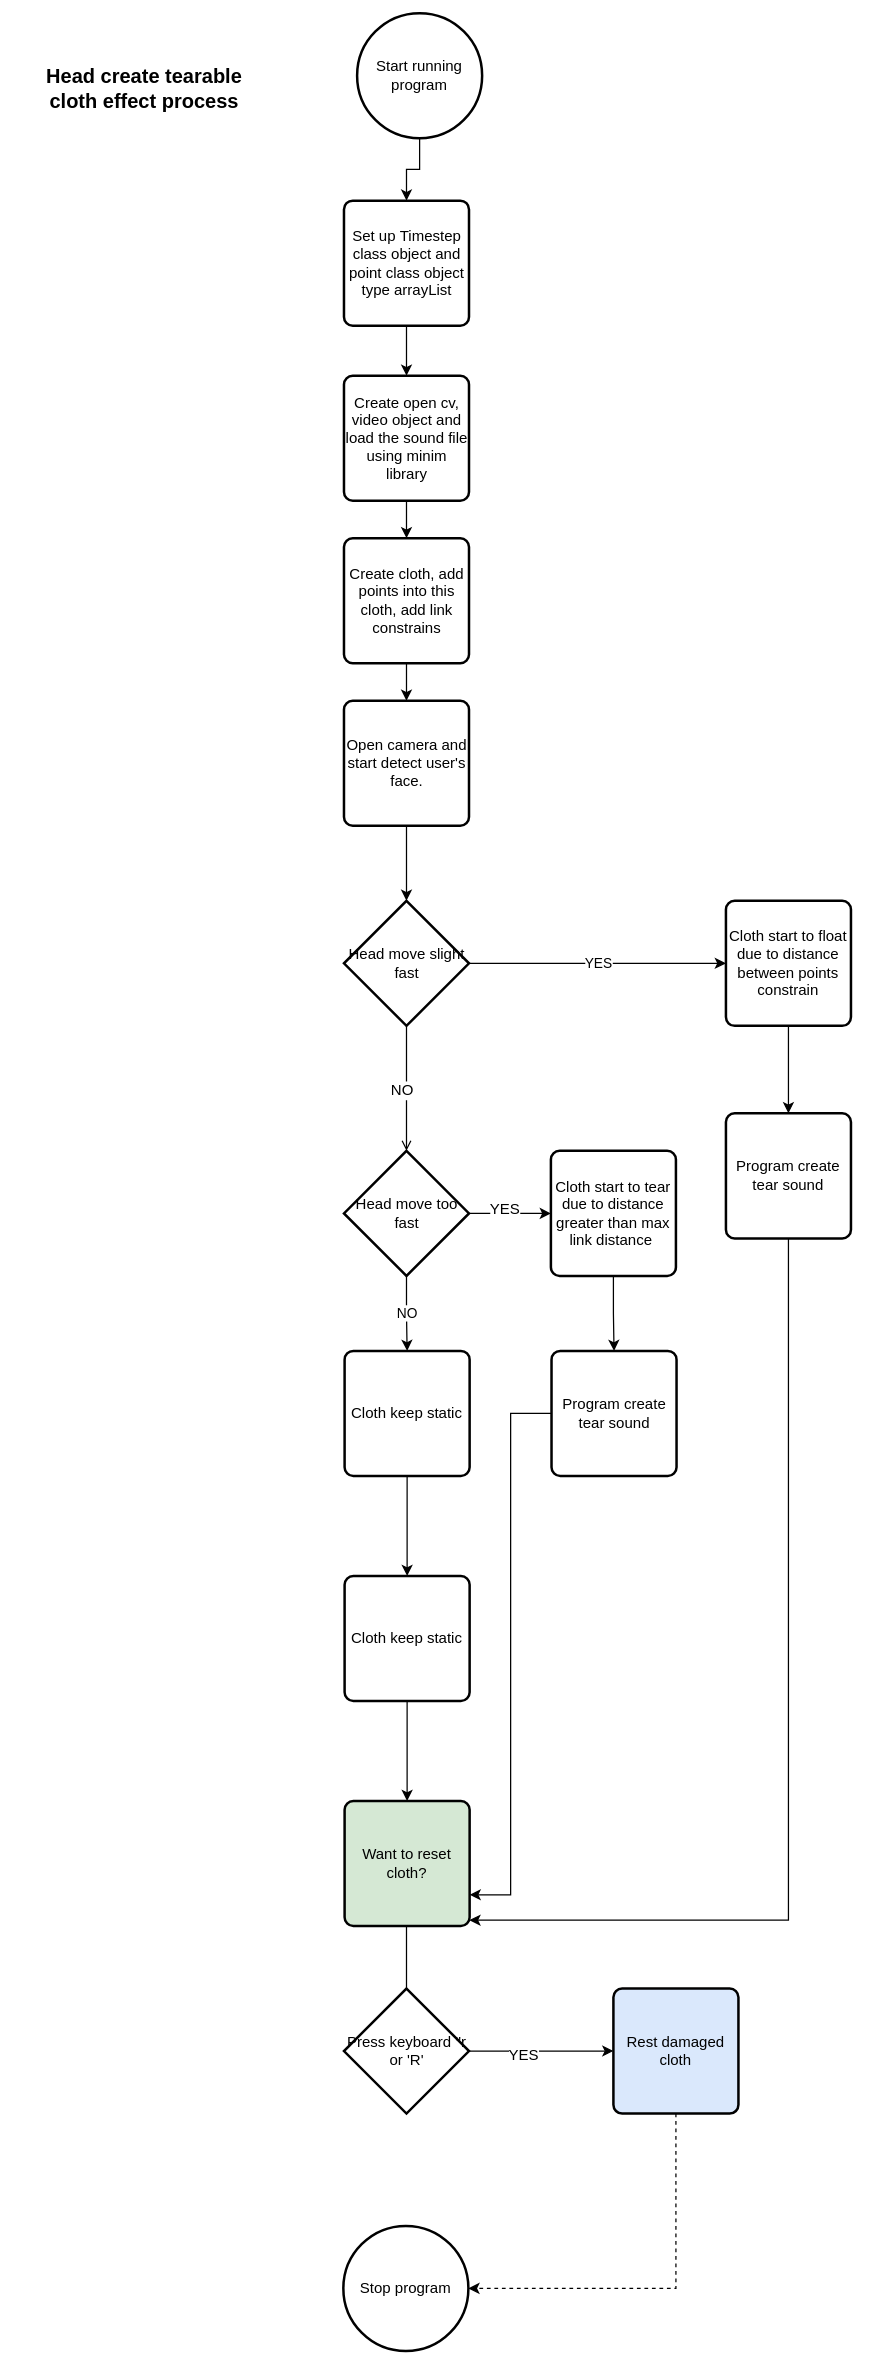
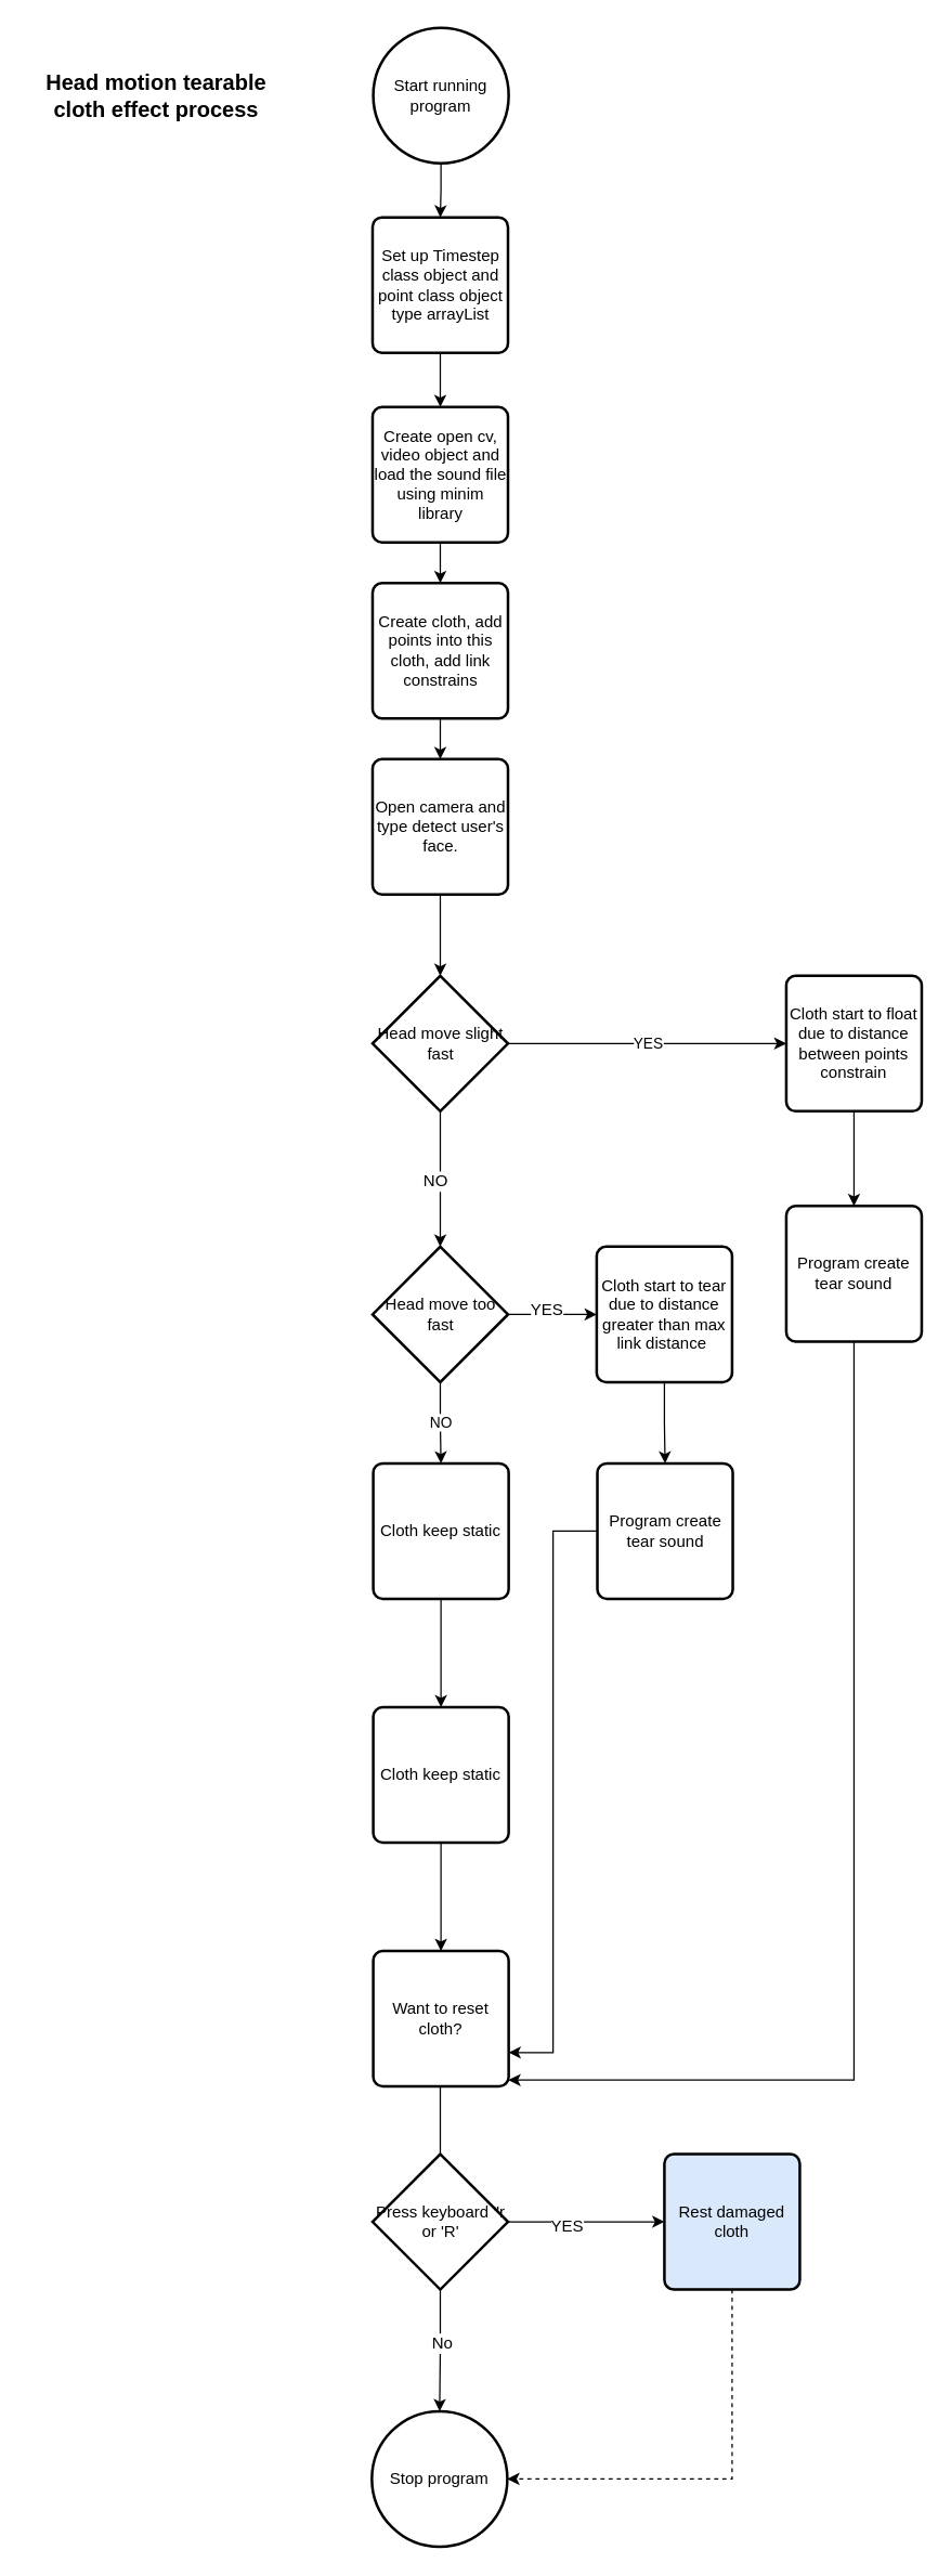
  <mxCell id="0" />
  <mxCell id="1" parent="0" />
  <mxCell id="2" value="" style="edgeStyle=orthogonalEdgeStyle;rounded=0;orthogonalLoop=1;jettySize=auto;html=1;entryX=0.5;entryY=0;entryDx=0;entryDy=0;" edge="1" parent="1" source="3" target="7"><mxGeometry relative="1" as="geometry"><mxPoint x="325" y="200" as="targetPoint" /></mxGeometry></mxCell>
- <mxCell id="3" value="Start running program" style="strokeWidth=2;html=1;shape=mxgraph.flowchart.start_2;whiteSpace=wrap;" vertex="1" parent="1"><mxGeometry x="285" y="10" width="100" height="100" as="geometry" /></mxCell>
+ <mxCell id="3" value="Start running program" style="strokeWidth=2;html=1;shape=mxgraph.flowchart.start_2;whiteSpace=wrap;" vertex="1" parent="1"><mxGeometry x="275" y="20" width="100" height="100" as="geometry" /></mxCell>
  <mxCell id="4" value="Stop program" style="strokeWidth=2;html=1;shape=mxgraph.flowchart.start_2;whiteSpace=wrap;" vertex="1" parent="1"><mxGeometry x="274" y="1779.833" width="100" height="100" as="geometry" /></mxCell>
- <mxCell id="5" value="&lt;b&gt;&lt;font style=&quot;font-size: 16px&quot;&gt;Head create tearable cloth effect process&lt;/font&gt;&lt;/b&gt;" style="text;html=1;strokeColor=none;fillColor=none;align=center;verticalAlign=middle;whiteSpace=wrap;rounded=0;" vertex="1" parent="1"><mxGeometry x="20" y="60" width="190" height="20" as="geometry" /></mxCell>
+ <mxCell id="5" value="&lt;b&gt;&lt;font style=&quot;font-size: 16px&quot;&gt;Head motion tearable cloth effect process&lt;/font&gt;&lt;/b&gt;" style="text;html=1;strokeColor=none;fillColor=none;align=center;verticalAlign=middle;whiteSpace=wrap;rounded=0;" vertex="1" parent="1"><mxGeometry x="20" y="60" width="190" height="20" as="geometry" /></mxCell>
  <mxCell id="6" value="" style="edgeStyle=orthogonalEdgeStyle;rounded=0;orthogonalLoop=1;jettySize=auto;html=1;" edge="1" parent="1" source="7" target="9"><mxGeometry relative="1" as="geometry" /></mxCell>
  <mxCell id="7" value="Set up&amp;nbsp;Timestep class object and point class object type arrayList" style="rounded=1;whiteSpace=wrap;html=1;absoluteArcSize=1;arcSize=14;strokeWidth=2;" vertex="1" parent="1"><mxGeometry x="274.5" y="160" width="100" height="100" as="geometry" /></mxCell>
  <mxCell id="8" value="" style="edgeStyle=orthogonalEdgeStyle;rounded=0;orthogonalLoop=1;jettySize=auto;html=1;" edge="1" parent="1" source="9" target="11"><mxGeometry relative="1" as="geometry" /></mxCell>
  <mxCell id="9" value="Create open cv, video object and load the sound file using minim library" style="rounded=1;whiteSpace=wrap;html=1;absoluteArcSize=1;arcSize=14;strokeWidth=2;" vertex="1" parent="1"><mxGeometry x="274.5" y="300" width="100" height="100" as="geometry" /></mxCell>
  <mxCell id="10" value="" style="edgeStyle=orthogonalEdgeStyle;rounded=0;orthogonalLoop=1;jettySize=auto;html=1;" edge="1" parent="1" source="11" target="13"><mxGeometry relative="1" as="geometry" /></mxCell>
  <mxCell id="11" value="Create cloth, add points into this cloth, add link constrains" style="rounded=1;whiteSpace=wrap;html=1;absoluteArcSize=1;arcSize=14;strokeWidth=2;" vertex="1" parent="1"><mxGeometry x="274.5" y="430" width="100" height="100" as="geometry" /></mxCell>
  <mxCell id="12" value="" style="edgeStyle=orthogonalEdgeStyle;rounded=0;orthogonalLoop=1;jettySize=auto;html=1;entryX=0.5;entryY=0;entryDx=0;entryDy=0;entryPerimeter=0;" edge="1" parent="1" source="13" target="17"><mxGeometry relative="1" as="geometry"><mxPoint x="324.5" y="740" as="targetPoint" /></mxGeometry></mxCell>
- <mxCell id="13" value="Open camera and start detect user's face." style="rounded=1;whiteSpace=wrap;html=1;absoluteArcSize=1;arcSize=14;strokeWidth=2;" vertex="1" parent="1"><mxGeometry x="274.5" y="560" width="100" height="100" as="geometry" /></mxCell>
- <mxCell id="14" value="" style="edgeStyle=orthogonalEdgeStyle;rounded=0;orthogonalLoop=1;jettySize=auto;html=1;entryX=0.5;entryY=0;entryDx=0;entryDy=0;entryPerimeter=0;endArrow=open;" edge="1" parent="1" source="17" target="25"><mxGeometry relative="1" as="geometry"><mxPoint x="325" y="920.667" as="targetPoint" /></mxGeometry></mxCell>
+ <mxCell id="13" value="Open camera and type detect user's face." style="rounded=1;whiteSpace=wrap;html=1;absoluteArcSize=1;arcSize=14;strokeWidth=2;" vertex="1" parent="1"><mxGeometry x="274.5" y="560" width="100" height="100" as="geometry" /></mxCell>
+ <mxCell id="14" value="" style="edgeStyle=orthogonalEdgeStyle;rounded=0;orthogonalLoop=1;jettySize=auto;html=1;entryX=0.5;entryY=0;entryDx=0;entryDy=0;entryPerimeter=0;" edge="1" parent="1" source="17" target="25"><mxGeometry relative="1" as="geometry"><mxPoint x="325" y="920.667" as="targetPoint" /></mxGeometry></mxCell>
  <mxCell id="15" value="NO" style="text;html=1;resizable=0;points=[];align=center;verticalAlign=middle;labelBackgroundColor=#ffffff;" vertex="1" connectable="0" parent="14"><mxGeometry x="0.019" y="-4" relative="1" as="geometry"><mxPoint as="offset" /></mxGeometry></mxCell>
  <mxCell id="16" value="YES" style="edgeStyle=orthogonalEdgeStyle;rounded=0;orthogonalLoop=1;jettySize=auto;html=1;entryX=0;entryY=0.5;entryDx=0;entryDy=0;" edge="1" parent="1" source="17" target="19"><mxGeometry relative="1" as="geometry"><mxPoint x="455" y="800" as="targetPoint" /></mxGeometry></mxCell>
  <mxCell id="17" value="Head move slight fast" style="strokeWidth=2;html=1;shape=mxgraph.flowchart.decision;whiteSpace=wrap;" vertex="1" parent="1"><mxGeometry x="274.5" y="720" width="100" height="100" as="geometry" /></mxCell>
  <mxCell id="18" value="" style="edgeStyle=orthogonalEdgeStyle;rounded=0;orthogonalLoop=1;jettySize=auto;html=1;" edge="1" parent="1" source="19" target="21"><mxGeometry relative="1" as="geometry" /></mxCell>
  <mxCell id="19" value="Cloth start to float due to distance between points constrain" style="rounded=1;whiteSpace=wrap;html=1;absoluteArcSize=1;arcSize=14;strokeWidth=2;" vertex="1" parent="1"><mxGeometry x="580" y="720" width="100" height="100" as="geometry" /></mxCell>
  <mxCell id="20" style="edgeStyle=orthogonalEdgeStyle;rounded=0;orthogonalLoop=1;jettySize=auto;html=1;exitX=0.5;exitY=1;exitDx=0;exitDy=0;entryX=0.998;entryY=0.953;entryDx=0;entryDy=0;entryPerimeter=0;" edge="1" parent="1" source="21" target="35"><mxGeometry relative="1" as="geometry" /></mxCell>
  <mxCell id="21" value="Program create tear sound" style="rounded=1;whiteSpace=wrap;html=1;absoluteArcSize=1;arcSize=14;strokeWidth=2;" vertex="1" parent="1"><mxGeometry x="580" y="890" width="100" height="100" as="geometry" /></mxCell>
  <mxCell id="22" value="" style="edgeStyle=orthogonalEdgeStyle;rounded=0;orthogonalLoop=1;jettySize=auto;html=1;entryX=0;entryY=0.5;entryDx=0;entryDy=0;" edge="1" parent="1" source="25" target="27"><mxGeometry relative="1" as="geometry"><mxPoint x="454.5" y="1050" as="targetPoint" /></mxGeometry></mxCell>
  <mxCell id="23" value="YES" style="text;html=1;resizable=0;points=[];align=center;verticalAlign=middle;labelBackgroundColor=#ffffff;" vertex="1" connectable="0" parent="22"><mxGeometry x="0.018" y="7" relative="1" as="geometry"><mxPoint x="-5" y="3" as="offset" /></mxGeometry></mxCell>
  <mxCell id="24" value="NO" style="edgeStyle=orthogonalEdgeStyle;rounded=0;orthogonalLoop=1;jettySize=auto;html=1;entryX=0.5;entryY=0;entryDx=0;entryDy=0;" edge="1" parent="1" source="25" target="31"><mxGeometry relative="1" as="geometry"><mxPoint x="324.5" y="1200" as="targetPoint" /></mxGeometry></mxCell>
  <mxCell id="25" value="Head move too fast" style="strokeWidth=2;html=1;shape=mxgraph.flowchart.decision;whiteSpace=wrap;" vertex="1" parent="1"><mxGeometry x="274.5" y="920" width="100" height="100" as="geometry" /></mxCell>
  <mxCell id="26" value="" style="edgeStyle=orthogonalEdgeStyle;rounded=0;orthogonalLoop=1;jettySize=auto;html=1;" edge="1" parent="1" source="27" target="29"><mxGeometry relative="1" as="geometry" /></mxCell>
  <mxCell id="27" value="Cloth start to tear due to distance greater than max link distance&amp;nbsp;" style="rounded=1;whiteSpace=wrap;html=1;absoluteArcSize=1;arcSize=14;strokeWidth=2;" vertex="1" parent="1"><mxGeometry x="440" y="920" width="100" height="100" as="geometry" /></mxCell>
  <mxCell id="28" style="edgeStyle=orthogonalEdgeStyle;rounded=0;orthogonalLoop=1;jettySize=auto;html=1;entryX=1;entryY=0.75;entryDx=0;entryDy=0;" edge="1" parent="1" source="29" target="35"><mxGeometry relative="1" as="geometry" /></mxCell>
  <mxCell id="29" value="&lt;span style=&quot;white-space: normal&quot;&gt;Program create tear sound&lt;/span&gt;" style="rounded=1;whiteSpace=wrap;html=1;absoluteArcSize=1;arcSize=14;strokeWidth=2;" vertex="1" parent="1"><mxGeometry x="440.5" y="1080" width="100" height="100" as="geometry" /></mxCell>
  <mxCell id="30" value="" style="edgeStyle=orthogonalEdgeStyle;rounded=0;orthogonalLoop=1;jettySize=auto;html=1;" edge="1" parent="1" source="31" target="33"><mxGeometry relative="1" as="geometry" /></mxCell>
  <mxCell id="31" value="&lt;span style=&quot;white-space: normal&quot;&gt;Cloth keep static&lt;/span&gt;" style="rounded=1;whiteSpace=wrap;html=1;absoluteArcSize=1;arcSize=14;strokeWidth=2;" vertex="1" parent="1"><mxGeometry x="275" y="1080" width="100" height="100" as="geometry" /></mxCell>
  <mxCell id="32" value="" style="edgeStyle=orthogonalEdgeStyle;rounded=0;orthogonalLoop=1;jettySize=auto;html=1;" edge="1" parent="1" source="33" target="35"><mxGeometry relative="1" as="geometry" /></mxCell>
  <mxCell id="33" value="&lt;span style=&quot;white-space: normal&quot;&gt;Cloth keep static&lt;/span&gt;" style="rounded=1;whiteSpace=wrap;html=1;absoluteArcSize=1;arcSize=14;strokeWidth=2;" vertex="1" parent="1"><mxGeometry x="275" y="1260" width="100" height="100" as="geometry" /></mxCell>
  <mxCell id="34" value="" style="edgeStyle=orthogonalEdgeStyle;rounded=0;orthogonalLoop=1;jettySize=auto;html=1;" edge="1" parent="1" source="35"><mxGeometry relative="1" as="geometry"><mxPoint x="324.5" y="1660" as="targetPoint" /></mxGeometry></mxCell>
- <mxCell id="35" value="Want to reset cloth?" style="rounded=1;whiteSpace=wrap;html=1;absoluteArcSize=1;arcSize=14;strokeWidth=2;fillColor=#d5e8d4;" vertex="1" parent="1"><mxGeometry x="275" y="1440" width="100" height="100" as="geometry" /></mxCell>
+ <mxCell id="35" value="Want to reset cloth?" style="rounded=1;whiteSpace=wrap;html=1;absoluteArcSize=1;arcSize=14;strokeWidth=2;" vertex="1" parent="1"><mxGeometry x="275" y="1440" width="100" height="100" as="geometry" /></mxCell>
  <mxCell id="36" value="" style="edgeStyle=orthogonalEdgeStyle;rounded=0;orthogonalLoop=1;jettySize=auto;html=1;entryX=0;entryY=0.5;entryDx=0;entryDy=0;" edge="1" parent="1" source="40" target="42"><mxGeometry relative="1" as="geometry"><mxPoint x="454" y="1640" as="targetPoint" /></mxGeometry></mxCell>
  <mxCell id="37" value="YES" style="text;html=1;resizable=0;points=[];align=center;verticalAlign=middle;labelBackgroundColor=#ffffff;" vertex="1" connectable="0" parent="36"><mxGeometry x="-0.258" y="-3" relative="1" as="geometry"><mxPoint as="offset" /></mxGeometry></mxCell>
+ <mxCell id="38" value="" style="edgeStyle=orthogonalEdgeStyle;rounded=0;orthogonalLoop=1;jettySize=auto;html=1;" edge="1" parent="1" source="40" target="4"><mxGeometry relative="1" as="geometry" /></mxCell>
+ <mxCell id="39" value="No" style="text;html=1;resizable=0;points=[];align=center;verticalAlign=middle;labelBackgroundColor=#ffffff;" vertex="1" connectable="0" parent="38"><mxGeometry x="-0.154" y="1" relative="1" as="geometry"><mxPoint y="1" as="offset" /></mxGeometry></mxCell>
  <mxCell id="40" value="Press keyboard ''r or 'R'" style="strokeWidth=2;html=1;shape=mxgraph.flowchart.decision;whiteSpace=wrap;" vertex="1" parent="1"><mxGeometry x="274.5" y="1590" width="100" height="100" as="geometry" /></mxCell>
  <mxCell id="41" style="edgeStyle=orthogonalEdgeStyle;rounded=0;orthogonalLoop=1;jettySize=auto;html=1;exitX=0.5;exitY=1;exitDx=0;exitDy=0;entryX=1;entryY=0.5;entryDx=0;entryDy=0;entryPerimeter=0;dashed=1;" edge="1" parent="1" source="42" target="4"><mxGeometry relative="1" as="geometry" /></mxCell>
  <mxCell id="42" value="Rest damaged cloth" style="rounded=1;whiteSpace=wrap;html=1;absoluteArcSize=1;arcSize=14;strokeWidth=2;fillColor=#dae8fc;" vertex="1" parent="1"><mxGeometry x="490" y="1590" width="100" height="100" as="geometry" /></mxCell>
